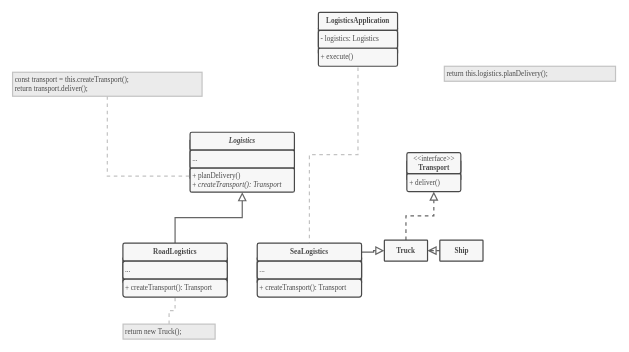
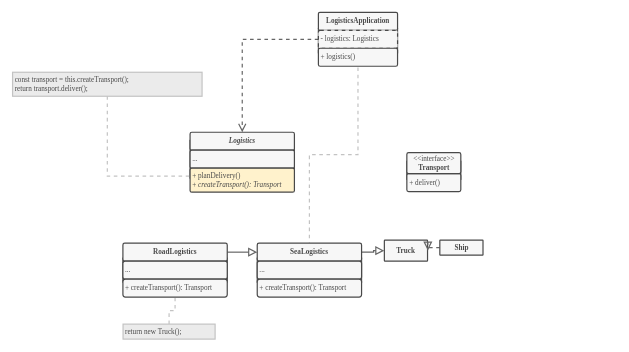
  <mxCell id="0" />
  <mxCell id="1" parent="0" />
  <mxCell id="2" value="" style="whiteSpace=wrap;html=1;fillColor=#494949;strokeColor=#494949;container=0;strokeWidth=2;" parent="1" vertex="1"><mxGeometry x="316" y="233.667" width="174.0" height="62.667" as="geometry" /></mxCell>
- <mxCell id="3" style="edgeStyle=orthogonalEdgeStyle;rounded=0;orthogonalLoop=1;jettySize=auto;html=1;entryX=0.5;entryY=1;entryDx=0;entryDy=0;strokeColor=#666666;dashed=1;endArrow=block;endFill=0;strokeWidth=2;endSize=10;startSize=10;" parent="1" source="4" target="25" edge="1"><mxGeometry relative="1" as="geometry" /></mxCell>
  <mxCell id="4" value="&lt;font face=&quot;Nunito&quot; color=&quot;#494949&quot;&gt;&lt;b&gt;Truck&lt;/b&gt;&lt;/font&gt;" style="rounded=1;whiteSpace=wrap;html=1;arcSize=3;strokeColor=#494949;fillColor=#F7F7F7;strokeWidth=2;" parent="1" vertex="1"><mxGeometry x="640" y="400" width="72" height="35" as="geometry" /></mxCell>
  <mxCell id="5" style="edgeStyle=orthogonalEdgeStyle;rounded=0;orthogonalLoop=1;jettySize=auto;html=1;endArrow=block;strokeColor=#666666;dashed=1;endFill=0;strokeWidth=2;jumpStyle=none;endSize=10;startSize=10;" parent="1" source="6" target="4" edge="1"><mxGeometry relative="1" as="geometry"><mxPoint x="726.5" y="380" as="targetPoint" /></mxGeometry></mxCell>
- <mxCell id="6" value="&lt;font face=&quot;Nunito&quot; color=&quot;#494949&quot;&gt;&lt;b&gt;Ship&lt;/b&gt;&lt;/font&gt;" style="rounded=1;whiteSpace=wrap;html=1;arcSize=3;strokeColor=#494949;fillColor=#F7F7F7;strokeWidth=2;" parent="1" vertex="1"><mxGeometry x="732.5" y="400" width="72" height="35" as="geometry" /></mxCell>
+ <mxCell id="6" value="&lt;font face=&quot;Nunito&quot; color=&quot;#494949&quot;&gt;&lt;b&gt;Ship&lt;/b&gt;&lt;/font&gt;" style="rounded=1;whiteSpace=wrap;html=1;arcSize=3;strokeColor=#494949;fillColor=#F7F7F7;strokeWidth=2;" parent="1" vertex="1"><mxGeometry x="732.5" y="400" width="72" height="25" as="geometry" /></mxCell>
  <mxCell id="7" value="&lt;font style=&quot;font-size: 12px;&quot;&gt;&lt;font face=&quot;Fira Code Medium&quot; data-font-src=&quot;https://fonts.googleapis.com/css?family=Fira+Code+Medium&quot;&gt;const transport = this.createTransport();&amp;nbsp;&lt;br&gt;&lt;/font&gt;&lt;font data-font-src=&quot;https://fonts.googleapis.com/css?family=Fira+Code+Medium&quot; face=&quot;Fira Code Medium&quot;&gt;return transport.deliver();&lt;/font&gt;&lt;br&gt;&lt;/font&gt;" style="rounded=0;whiteSpace=wrap;html=1;fontColor=#494949;strokeColor=#C3C3C3;fillColor=#EBEBEB;align=left;verticalAlign=middle;spacingLeft=2;strokeWidth=2;" parent="1" vertex="1"><mxGeometry x="20" y="120" width="316" height="40" as="geometry" /></mxCell>
  <mxCell id="8" value="&lt;font style=&quot;font-size: 12px;&quot;&gt;&lt;font face=&quot;Fira Code Medium&quot;&gt;return new&amp;nbsp;Truck();&lt;/font&gt;&lt;br&gt;&lt;/font&gt;" style="rounded=0;whiteSpace=wrap;html=1;fontColor=#494949;strokeColor=#C3C3C3;fillColor=#EBEBEB;align=left;verticalAlign=middle;spacingLeft=2;spacingRight=1;strokeWidth=2;" parent="1" vertex="1"><mxGeometry x="204.25" y="540" width="153.5" height="25" as="geometry" /></mxCell>
- <mxCell id="9" style="edgeStyle=orthogonalEdgeStyle;rounded=0;orthogonalLoop=1;jettySize=auto;html=1;entryX=0.5;entryY=1;entryDx=0;entryDy=0;endArrow=block;endFill=0;strokeColor=#666666;strokeWidth=2;endSize=10;jumpStyle=none;startSize=10;" parent="1" source="28" target="23" edge="1"><mxGeometry relative="1" as="geometry" /></mxCell>
+ <mxCell id="9" style="edgeStyle=orthogonalEdgeStyle;rounded=0;orthogonalLoop=1;jettySize=auto;html=1;endArrow=block;endFill=0;strokeColor=#666666;strokeWidth=2;endSize=10;jumpStyle=none;startSize=10;" parent="1" source="28" target="32" edge="1"><mxGeometry relative="1" as="geometry" /></mxCell>
  <mxCell id="10" style="edgeStyle=orthogonalEdgeStyle;rounded=0;orthogonalLoop=1;jettySize=auto;html=1;endArrow=block;strokeColor=#666666;endFill=0;strokeWidth=2;endSize=10;startSize=10;" parent="1" source="32" target="4" edge="1"><mxGeometry relative="1" as="geometry"><mxPoint x="512" y="400" as="sourcePoint" /></mxGeometry></mxCell>
  <mxCell id="11" style="edgeStyle=orthogonalEdgeStyle;rounded=0;orthogonalLoop=1;jettySize=auto;html=1;entryX=0.5;entryY=0;entryDx=0;entryDy=0;endArrow=none;endFill=0;dashed=1;strokeWidth=2;strokeColor=#C3C3C3;sourcePerimeterSpacing=1;" parent="1" source="30" target="8" edge="1"><mxGeometry relative="1" as="geometry" /></mxCell>
  <mxCell id="12" style="edgeStyle=orthogonalEdgeStyle;rounded=0;orthogonalLoop=1;jettySize=auto;html=1;exitX=-0.007;exitY=0.331;exitDx=0;exitDy=0;endArrow=none;strokeColor=#C3C3C3;endFill=0;dashed=1;strokeWidth=2;sourcePerimeterSpacing=17;targetPerimeterSpacing=1;exitPerimeter=0;entryX=0.5;entryY=1;entryDx=0;entryDy=0;" parent="1" source="23" target="7" edge="1"><mxGeometry relative="1" as="geometry"><Array as="points"><mxPoint x="178" y="293" /></Array></mxGeometry></mxCell>
- <mxCell id="14" value="&lt;font style=&quot;font-size: 12px;&quot;&gt;&lt;font face=&quot;Fira Code Medium&quot;&gt;return&lt;b&gt; &lt;/b&gt;this.logistics.planDelivery();&lt;/font&gt;&lt;br&gt;&lt;/font&gt;" style="rounded=0;whiteSpace=wrap;html=1;fontColor=#494949;strokeColor=#C3C3C3;fillColor=#EBEBEB;align=left;verticalAlign=middle;spacingLeft=2;spacingRight=1;strokeWidth=2;" parent="1" vertex="1"><mxGeometry x="740" y="110" width="285.5" height="25" as="geometry" /></mxCell>
+ <mxCell id="13" style="edgeStyle=orthogonalEdgeStyle;html=1;entryX=0.5;entryY=0;entryDx=0;entryDy=0;fontFamily=Helvetica;fontSource=https%3A%2F%2Ffonts.googleapis.com%2Fcss%3Ffamily%3DFira%2BCode%2BMedium;endArrow=open;strokeColor=#666666;dashed=1;endFill=0;strokeWidth=2;endSize=10;exitX=0;exitY=0.5;exitDx=0;exitDy=0;rounded=0;startSize=10;" parent="1" source="19" target="21" edge="1"><mxGeometry relative="1" as="geometry" /></mxCell>
  <mxCell id="15" style="edgeStyle=orthogonalEdgeStyle;html=1;fontFamily=Helvetica;fontSource=https%3A%2F%2Ffonts.googleapis.com%2Fcss%3Ffamily%3DFira%2BCode%2BMedium;endArrow=none;rounded=0;strokeColor=#C3C3C3;endFill=0;dashed=1;strokeWidth=2;sourcePerimeterSpacing=2;targetPerimeterSpacing=1;" parent="1" source="20" target="32" edge="1"><mxGeometry relative="1" as="geometry" /></mxCell>
  <mxCell id="16" value="" style="group" parent="1" vertex="1" connectable="0"><mxGeometry x="530" y="30" width="132.0" height="90" as="geometry" /></mxCell>
  <mxCell id="17" value="" style="whiteSpace=wrap;html=1;fillColor=#494949;strokeColor=#494949;container=0;strokeWidth=2;" parent="16" vertex="1"><mxGeometry y="17.5" width="132.0" height="40" as="geometry" /></mxCell>
  <mxCell id="18" value="&lt;b style=&quot;color: rgb(73, 73, 73); font-family: Nunito;&quot;&gt;LogisticsApplication&lt;/b&gt;" style="rounded=1;whiteSpace=wrap;html=1;arcSize=5;fillColor=#F7F7F7;strokeColor=#494949;strokeWidth=2;container=0;absoluteArcSize=1;" parent="1" vertex="1"><mxGeometry x="530" y="20" width="132" height="30" as="geometry" /></mxCell>
- <mxCell id="19" value="&lt;font style=&quot;&quot; data-font-src=&quot;https://fonts.googleapis.com/css?family=Nunito&quot; face=&quot;Nunito&quot;&gt;- logistics: Logistics&lt;/font&gt;" style="rounded=1;whiteSpace=wrap;html=1;arcSize=6;fillColor=#F7F7F7;strokeColor=#494949;align=left;perimeterSpacing=0;spacingLeft=2;fontColor=#494949;strokeWidth=2;container=0;absoluteArcSize=1;" parent="1" vertex="1"><mxGeometry x="530" y="50" width="132" height="30" as="geometry" /></mxCell>
- <mxCell id="20" value="&lt;font data-font-src=&quot;https://fonts.googleapis.com/css?family=Nunito&quot;&gt;&lt;font face=&quot;Nunito&quot;&gt;+ execute()&lt;/font&gt;&lt;br&gt;&lt;/font&gt;" style="rounded=1;whiteSpace=wrap;html=1;arcSize=6;fillColor=#F7F7F7;strokeColor=#494949;align=left;spacingLeft=2;fontColor=#494949;strokeWidth=2;container=0;absoluteArcSize=1;" parent="1" vertex="1"><mxGeometry x="530" y="80" width="132.0" height="30" as="geometry" /></mxCell>
+ <mxCell id="19" value="&lt;font style=&quot;&quot; data-font-src=&quot;https://fonts.googleapis.com/css?family=Nunito&quot; face=&quot;Nunito&quot;&gt;- logistics: Logistics&lt;/font&gt;" style="rounded=1;whiteSpace=wrap;html=1;arcSize=6;fillColor=#F7F7F7;strokeColor=#494949;align=left;perimeterSpacing=0;spacingLeft=2;fontColor=#494949;strokeWidth=2;container=0;absoluteArcSize=1;dashed=1;" parent="1" vertex="1"><mxGeometry x="530" y="50" width="132" height="30" as="geometry" /></mxCell>
+ <mxCell id="20" value="&lt;font data-font-src=&quot;https://fonts.googleapis.com/css?family=Nunito&quot;&gt;&lt;font face=&quot;Nunito&quot;&gt;+ logistics()&lt;/font&gt;&lt;br&gt;&lt;/font&gt;" style="rounded=1;whiteSpace=wrap;html=1;arcSize=6;fillColor=#F7F7F7;strokeColor=#494949;align=left;spacingLeft=2;fontColor=#494949;strokeWidth=2;container=0;absoluteArcSize=1;" parent="1" vertex="1"><mxGeometry x="530" y="80" width="132.0" height="30" as="geometry" /></mxCell>
  <mxCell id="21" value="&lt;i&gt;&lt;font color=&quot;#494949&quot; data-font-src=&quot;https://fonts.googleapis.com/css?family=Nunito&quot; face=&quot;Nunito&quot;&gt;&lt;b&gt;Logistics&lt;/b&gt;&lt;/font&gt;&lt;/i&gt;" style="rounded=1;whiteSpace=wrap;html=1;arcSize=6;fillColor=#F7F7F7;strokeColor=#494949;strokeWidth=2;container=0;absoluteArcSize=1;" parent="1" vertex="1"><mxGeometry x="316" y="220" width="174" height="30" as="geometry" /></mxCell>
  <mxCell id="22" value="&lt;font style=&quot;&quot; data-font-src=&quot;https://fonts.googleapis.com/css?family=Nunito&quot; face=&quot;Nunito&quot;&gt;...&lt;/font&gt;" style="rounded=1;whiteSpace=wrap;html=1;arcSize=6;fillColor=#F7F7F7;strokeColor=#494949;align=left;perimeterSpacing=0;spacingLeft=2;fontColor=#494949;strokeWidth=2;container=0;absoluteArcSize=1;" parent="1" vertex="1"><mxGeometry x="316" y="250" width="174" height="30" as="geometry" /></mxCell>
- <mxCell id="23" value="&lt;font face=&quot;Nunito&quot; data-font-src=&quot;https://fonts.googleapis.com/css?family=Nunito&quot;&gt;+ planDelivery()&lt;br&gt;&lt;/font&gt;&lt;font data-font-src=&quot;https://fonts.googleapis.com/css?family=Nunito&quot;&gt;&lt;font data-font-src=&quot;https://fonts.googleapis.com/css?family=Nunito&quot; face=&quot;Nunito&quot;&gt;+&lt;i style=&quot;&quot;&gt; createTransport(): Transport&lt;/i&gt;&lt;/font&gt;&lt;br&gt;&lt;/font&gt;" style="rounded=1;whiteSpace=wrap;html=1;arcSize=6;fillColor=#F7F7F7;strokeColor=#494949;align=left;spacingLeft=2;fontColor=#494949;strokeWidth=2;container=0;absoluteArcSize=1;" parent="1" vertex="1"><mxGeometry x="316" y="280" width="174" height="40" as="geometry" /></mxCell>
+ <mxCell id="23" value="&lt;font face=&quot;Nunito&quot; data-font-src=&quot;https://fonts.googleapis.com/css?family=Nunito&quot;&gt;+ planDelivery()&lt;br&gt;&lt;/font&gt;&lt;font data-font-src=&quot;https://fonts.googleapis.com/css?family=Nunito&quot;&gt;&lt;font data-font-src=&quot;https://fonts.googleapis.com/css?family=Nunito&quot; face=&quot;Nunito&quot;&gt;+&lt;i style=&quot;&quot;&gt; createTransport(): Transport&lt;/i&gt;&lt;/font&gt;&lt;br&gt;&lt;/font&gt;" style="rounded=1;whiteSpace=wrap;html=1;arcSize=6;fillColor=#fff2cc;strokeColor=#494949;align=left;spacingLeft=2;fontColor=#494949;strokeWidth=2;container=0;absoluteArcSize=1;" parent="1" vertex="1"><mxGeometry x="316" y="280" width="174" height="40" as="geometry" /></mxCell>
  <mxCell id="24" value="" style="whiteSpace=wrap;html=1;strokeColor=#494949;fillColor=#494949;container=0;strokeWidth=2;" parent="1" vertex="1"><mxGeometry x="677.5" y="268.5" width="90" height="30.001" as="geometry" /></mxCell>
  <mxCell id="25" value="&lt;font face=&quot;Nunito&quot;&gt;&lt;font color=&quot;#494949&quot;&gt;+ deliver()&lt;/font&gt;&lt;br&gt;&lt;/font&gt;" style="rounded=1;whiteSpace=wrap;html=1;arcSize=6;fillColor=#F7F7F7;strokeColor=#494949;align=left;spacingLeft=2;container=0;strokeWidth=2;absoluteArcSize=1;" parent="1" vertex="1"><mxGeometry x="677.5" y="288.999" width="90" height="30" as="geometry" /></mxCell>
  <mxCell id="26" value="&lt;font face=&quot;Nunito&quot; color=&quot;#494949&quot;&gt;&amp;lt;&amp;lt;interface&amp;gt;&amp;gt;&lt;br&gt;&lt;b&gt;Transport&lt;/b&gt;&lt;br&gt;&lt;/font&gt;" style="rounded=1;whiteSpace=wrap;html=1;arcSize=6;fillColor=#F7F7F7;strokeColor=#494949;container=0;strokeWidth=2;absoluteArcSize=1;" parent="1" vertex="1"><mxGeometry x="677.5" y="254" width="90" height="35" as="geometry" /></mxCell>
  <mxCell id="27" value="" style="whiteSpace=wrap;html=1;fillColor=#494949;strokeColor=#494949;container=0;strokeWidth=2;" parent="1" vertex="1"><mxGeometry x="204" y="430" width="174" height="40" as="geometry" /></mxCell>
  <mxCell id="28" value="&lt;font style=&quot;&quot; color=&quot;#494949&quot; data-font-src=&quot;https://fonts.googleapis.com/css?family=Nunito&quot; face=&quot;Nunito&quot;&gt;&lt;b style=&quot;&quot;&gt;RoadLogistics&lt;/b&gt;&lt;/font&gt;" style="rounded=1;whiteSpace=wrap;html=1;arcSize=6;fillColor=#F7F7F7;strokeColor=#494949;container=0;strokeWidth=2;absoluteArcSize=1;" parent="1" vertex="1"><mxGeometry x="204" y="405" width="174" height="30" as="geometry" /></mxCell>
  <mxCell id="29" value="&lt;font style=&quot;&quot; data-font-src=&quot;https://fonts.googleapis.com/css?family=Nunito&quot; face=&quot;Nunito&quot;&gt;...&lt;/font&gt;" style="rounded=1;whiteSpace=wrap;html=1;arcSize=12;fillColor=#F7F7F7;strokeColor=#494949;align=left;perimeterSpacing=0;spacingLeft=2;fontColor=#494949;container=0;strokeWidth=2;" parent="1" vertex="1"><mxGeometry x="204" y="435" width="174" height="30" as="geometry" /></mxCell>
  <mxCell id="30" value="&lt;font data-font-src=&quot;https://fonts.googleapis.com/css?family=Nunito&quot; face=&quot;Nunito&quot;&gt;&lt;font&gt;+ createTransport(): Transport&lt;/font&gt;&lt;br&gt;&lt;/font&gt;" style="rounded=1;whiteSpace=wrap;html=1;arcSize=14;fillColor=#F7F7F7;strokeColor=#494949;align=left;spacingLeft=2;fontColor=#494949;container=0;strokeWidth=2;" parent="1" vertex="1"><mxGeometry x="204" y="465" width="174" height="30" as="geometry" /></mxCell>
  <mxCell id="31" value="" style="whiteSpace=wrap;html=1;fillColor=#494949;strokeColor=#494949;container=0;strokeWidth=2;" vertex="1" parent="1"><mxGeometry x="428" y="430" width="174" height="40" as="geometry" /></mxCell>
  <mxCell id="32" value="&lt;font style=&quot;&quot; color=&quot;#494949&quot; data-font-src=&quot;https://fonts.googleapis.com/css?family=Nunito&quot; face=&quot;Nunito&quot;&gt;&lt;b style=&quot;&quot;&gt;SeaLogistics&lt;/b&gt;&lt;/font&gt;" style="rounded=1;whiteSpace=wrap;html=1;arcSize=6;fillColor=#F7F7F7;strokeColor=#494949;container=0;strokeWidth=2;absoluteArcSize=1;" vertex="1" parent="1"><mxGeometry x="428" y="405" width="174" height="30" as="geometry" /></mxCell>
  <mxCell id="33" value="&lt;font style=&quot;&quot; data-font-src=&quot;https://fonts.googleapis.com/css?family=Nunito&quot; face=&quot;Nunito&quot;&gt;...&lt;/font&gt;" style="rounded=1;whiteSpace=wrap;html=1;arcSize=12;fillColor=#F7F7F7;strokeColor=#494949;align=left;perimeterSpacing=0;spacingLeft=2;fontColor=#494949;container=0;strokeWidth=2;" vertex="1" parent="1"><mxGeometry x="428" y="435" width="174" height="30" as="geometry" /></mxCell>
  <mxCell id="34" value="&lt;font data-font-src=&quot;https://fonts.googleapis.com/css?family=Nunito&quot; face=&quot;Nunito&quot;&gt;&lt;font&gt;+ createTransport(): Transport&lt;/font&gt;&lt;br&gt;&lt;/font&gt;" style="rounded=1;whiteSpace=wrap;html=1;arcSize=14;fillColor=#F7F7F7;strokeColor=#494949;align=left;spacingLeft=2;fontColor=#494949;container=0;strokeWidth=2;" vertex="1" parent="1"><mxGeometry x="428" y="465" width="174" height="30" as="geometry" /></mxCell>
